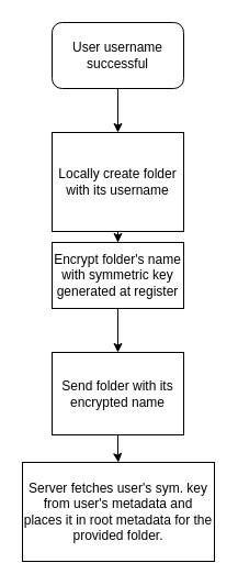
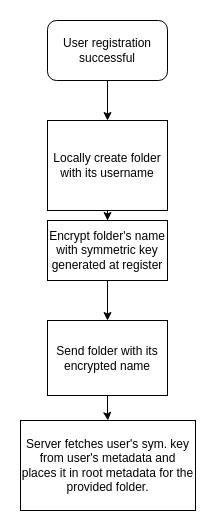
  <mxCell id="0" />
  <mxCell id="1" parent="0" />
  <mxCell id="2" value="" style="edgeStyle=orthogonalEdgeStyle;rounded=0;orthogonalLoop=1;jettySize=auto;html=1;" edge="1" parent="1" source="3" target="5"><mxGeometry relative="1" as="geometry" /></mxCell>
- <mxCell id="3" value="User username&lt;br&gt;successful" style="rounded=1;whiteSpace=wrap;html=1;" vertex="1" parent="1"><mxGeometry x="47" y="20" width="120" height="60" as="geometry" /></mxCell>
+ <mxCell id="3" value="User registration&lt;br&gt;successful" style="rounded=1;whiteSpace=wrap;html=1;" vertex="1" parent="1"><mxGeometry x="47" y="20" width="120" height="60" as="geometry" /></mxCell>
  <mxCell id="4" value="" style="edgeStyle=orthogonalEdgeStyle;rounded=0;orthogonalLoop=1;jettySize=auto;html=1;" edge="1" parent="1" source="5" target="7"><mxGeometry relative="1" as="geometry" /></mxCell>
  <mxCell id="5" value="Locally create folder with its username" style="rounded=0;whiteSpace=wrap;html=1;" vertex="1" parent="1"><mxGeometry x="47" y="120" width="120" height="90" as="geometry" /></mxCell>
  <mxCell id="6" value="" style="edgeStyle=orthogonalEdgeStyle;rounded=0;orthogonalLoop=1;jettySize=auto;html=1;" edge="1" parent="1" source="7" target="9"><mxGeometry relative="1" as="geometry" /></mxCell>
  <mxCell id="7" value="Encrypt folder's name with symmetric key generated at register" style="rounded=0;whiteSpace=wrap;html=1;" vertex="1" parent="1"><mxGeometry x="47" y="220" width="120" height="60" as="geometry" /></mxCell>
  <mxCell id="8" value="" style="edgeStyle=orthogonalEdgeStyle;rounded=0;orthogonalLoop=1;jettySize=auto;html=1;" edge="1" parent="1" source="9" target="10"><mxGeometry relative="1" as="geometry" /></mxCell>
  <mxCell id="9" value="Send folder with its encrypted name" style="rounded=0;whiteSpace=wrap;html=1;" vertex="1" parent="1"><mxGeometry x="47" y="320" width="120" height="75" as="geometry" /></mxCell>
  <mxCell id="10" value="Server fetches user's sym. key from user's metadata and places it in root metadata for the provided folder." style="rounded=0;whiteSpace=wrap;html=1;" vertex="1" parent="1"><mxGeometry x="20" y="420" width="175" height="90" as="geometry" /></mxCell>
